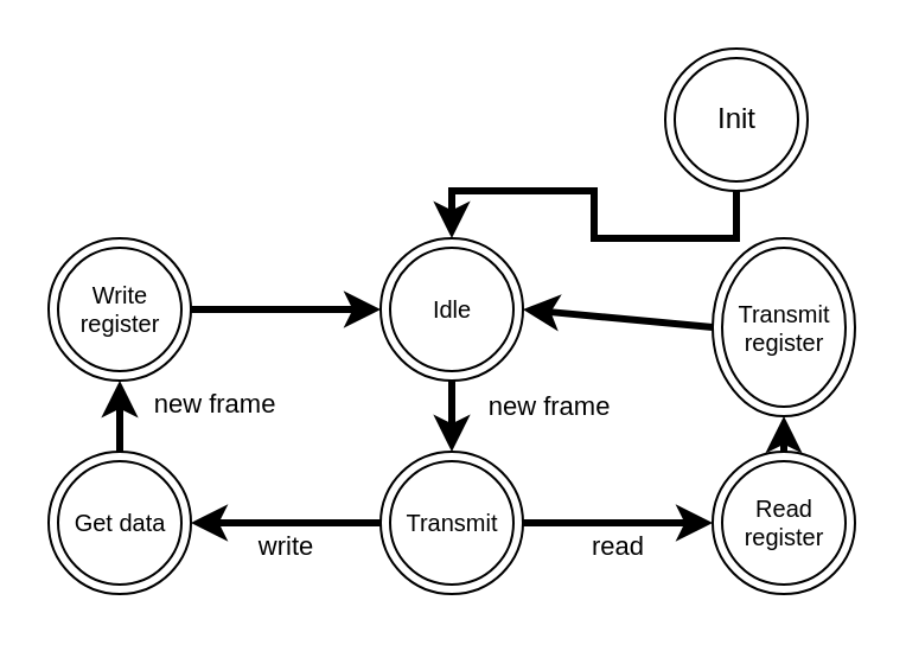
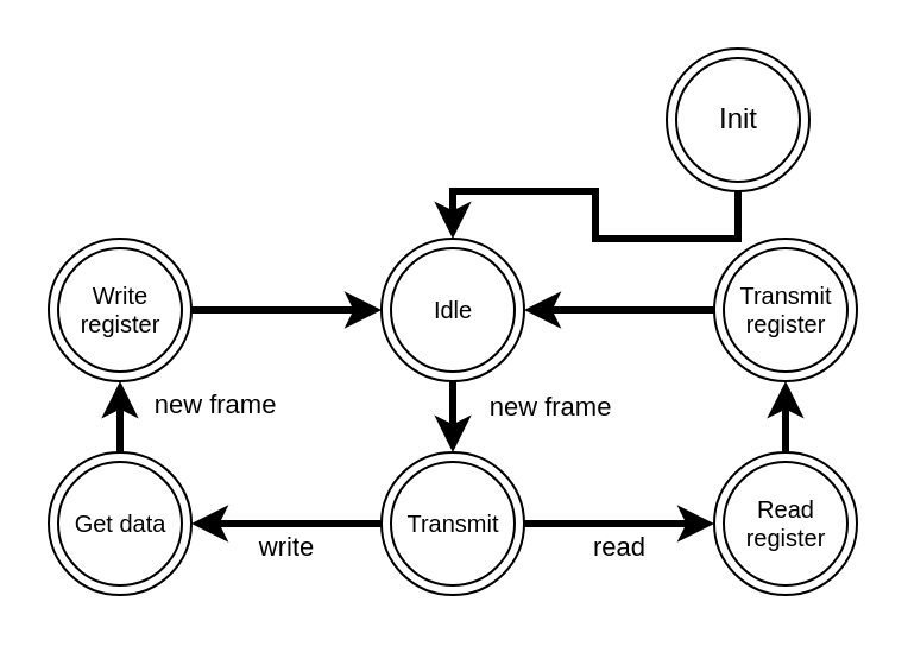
  <mxCell id="0" />
  <mxCell id="1" parent="0" />
  <mxCell id="2" value="" style="edgeStyle=orthogonalEdgeStyle;rounded=0;orthogonalLoop=1;jettySize=auto;html=1;exitX=0.5;exitY=1;exitDx=0;exitDy=0;strokeColor=#000000;strokeWidth=3;" parent="1" source="3" target="8" edge="1"><mxGeometry x="0.6" y="50" relative="1" as="geometry"><mxPoint as="offset" /></mxGeometry></mxCell>
  <mxCell id="3" value="Init" style="ellipse;shape=doubleEllipse;html=1;dashed=0;whitespace=wrap;aspect=fixed;" parent="1" vertex="1"><mxGeometry x="280" y="20" width="60" height="60" as="geometry" /></mxCell>
  <mxCell id="4" value="" style="edgeStyle=none;rounded=0;orthogonalLoop=1;jettySize=auto;html=1;exitX=0.5;exitY=0;exitDx=0;exitDy=0;endArrow=classic;endFill=1;strokeColor=#000000;strokeWidth=3;" parent="1" source="11" target="10" edge="1"><mxGeometry y="-20" relative="1" as="geometry"><mxPoint as="offset" /><mxPoint x="280" y="220" as="targetPoint" /></mxGeometry></mxCell>
  <mxCell id="5" value="Transmit" style="ellipse;shape=doubleEllipse;html=1;dashed=0;whitespace=wrap;aspect=fixed;fontSize=10;" parent="1" vertex="1"><mxGeometry x="160" y="190" width="60" height="60" as="geometry" /></mxCell>
  <mxCell id="6" style="edgeStyle=none;rounded=0;orthogonalLoop=1;jettySize=auto;html=1;entryX=0.5;entryY=0;entryDx=0;entryDy=0;endArrow=classic;endFill=1;strokeColor=#000000;strokeWidth=3;" parent="1" source="8" target="5" edge="1"><mxGeometry relative="1" as="geometry" /></mxCell>
  <mxCell id="7" value="new frame" style="edgeLabel;html=1;align=center;verticalAlign=middle;resizable=0;points=[];" parent="6" vertex="1" connectable="0"><mxGeometry x="-0.267" y="1" relative="1" as="geometry"><mxPoint x="39" y="-1" as="offset" /></mxGeometry></mxCell>
  <mxCell id="8" value="Idle" style="ellipse;shape=doubleEllipse;html=1;dashed=0;whitespace=wrap;aspect=fixed;fontSize=10;" parent="1" vertex="1"><mxGeometry x="160" y="100" width="60" height="60" as="geometry" /></mxCell>
  <mxCell id="9" value="Get data" style="ellipse;shape=doubleEllipse;html=1;dashed=0;whitespace=wrap;aspect=fixed;fontSize=10;" vertex="1" parent="1"><mxGeometry x="20" y="190" width="60" height="60" as="geometry" /></mxCell>
- <mxCell id="10" value="Transmit &lt;br&gt;register" style="ellipse;shape=doubleEllipse;html=1;dashed=0;whitespace=wrap;aspect=fixed;fontSize=10;" vertex="1" parent="1"><mxGeometry x="300" y="100" width="60" height="75" as="geometry" /></mxCell>
+ <mxCell id="10" value="Transmit &lt;br&gt;register" style="ellipse;shape=doubleEllipse;html=1;dashed=0;whitespace=wrap;aspect=fixed;fontSize=10;" vertex="1" parent="1"><mxGeometry x="300" y="100" width="60" height="60" as="geometry" /></mxCell>
  <mxCell id="11" value="Read&lt;br&gt;register" style="ellipse;shape=doubleEllipse;html=1;dashed=0;whitespace=wrap;aspect=fixed;fontSize=10;" vertex="1" parent="1"><mxGeometry x="300" y="190" width="60" height="60" as="geometry" /></mxCell>
  <mxCell id="12" value="Write&lt;br&gt;register" style="ellipse;shape=doubleEllipse;html=1;dashed=0;whitespace=wrap;aspect=fixed;fontSize=10;" vertex="1" parent="1"><mxGeometry x="20" y="100" width="60" height="60" as="geometry" /></mxCell>
  <mxCell id="13" value="write" style="edgeStyle=none;rounded=0;orthogonalLoop=1;jettySize=auto;html=1;exitX=0;exitY=0.5;exitDx=0;exitDy=0;entryX=1;entryY=0.5;entryDx=0;entryDy=0;endArrow=classic;endFill=1;strokeColor=#000000;strokeWidth=3;" edge="1" parent="1" source="5" target="9"><mxGeometry y="10" relative="1" as="geometry"><mxPoint as="offset" /><mxPoint x="60" y="270" as="sourcePoint" /><mxPoint x="120" y="270" as="targetPoint" /></mxGeometry></mxCell>
  <mxCell id="14" value="read" style="edgeStyle=none;rounded=0;orthogonalLoop=1;jettySize=auto;html=1;exitX=1;exitY=0.5;exitDx=0;exitDy=0;endArrow=classic;endFill=1;strokeColor=#000000;strokeWidth=3;" edge="1" parent="1" source="5" target="11"><mxGeometry y="-10" relative="1" as="geometry"><mxPoint as="offset" /><mxPoint x="178.787" y="251.213" as="sourcePoint" /><mxPoint x="130" y="280" as="targetPoint" /></mxGeometry></mxCell>
  <mxCell id="15" value="new frame" style="edgeStyle=none;rounded=0;orthogonalLoop=1;jettySize=auto;html=1;exitX=0.5;exitY=0;exitDx=0;exitDy=0;endArrow=classic;endFill=1;strokeColor=#000000;strokeWidth=3;entryX=0.5;entryY=1;entryDx=0;entryDy=0;" edge="1" parent="1" source="9" target="12"><mxGeometry x="0.333" y="-40" relative="1" as="geometry"><mxPoint as="offset" /><mxPoint x="29.997" y="280.003" as="sourcePoint" /><mxPoint x="31.21" y="330" as="targetPoint" /></mxGeometry></mxCell>
  <mxCell id="16" value="" style="edgeStyle=none;rounded=0;orthogonalLoop=1;jettySize=auto;html=1;exitX=1;exitY=0.5;exitDx=0;exitDy=0;endArrow=classic;endFill=1;strokeColor=#000000;strokeWidth=3;entryX=0;entryY=0.5;entryDx=0;entryDy=0;" edge="1" parent="1" source="12" target="8"><mxGeometry x="0.088" y="20" relative="1" as="geometry"><mxPoint as="offset" /><mxPoint x="77.577" y="197.577" as="sourcePoint" /><mxPoint x="60.003" y="150.003" as="targetPoint" /></mxGeometry></mxCell>
  <mxCell id="17" value="" style="edgeStyle=none;rounded=0;orthogonalLoop=1;jettySize=auto;html=1;exitX=0;exitY=0.5;exitDx=0;exitDy=0;endArrow=classic;endFill=1;strokeColor=#000000;strokeWidth=3;entryX=1;entryY=0.5;entryDx=0;entryDy=0;" edge="1" parent="1" source="10" target="8"><mxGeometry y="-20" relative="1" as="geometry"><mxPoint as="offset" /><mxPoint x="230" y="70" as="sourcePoint" /><mxPoint x="310" y="70" as="targetPoint" /></mxGeometry></mxCell>
